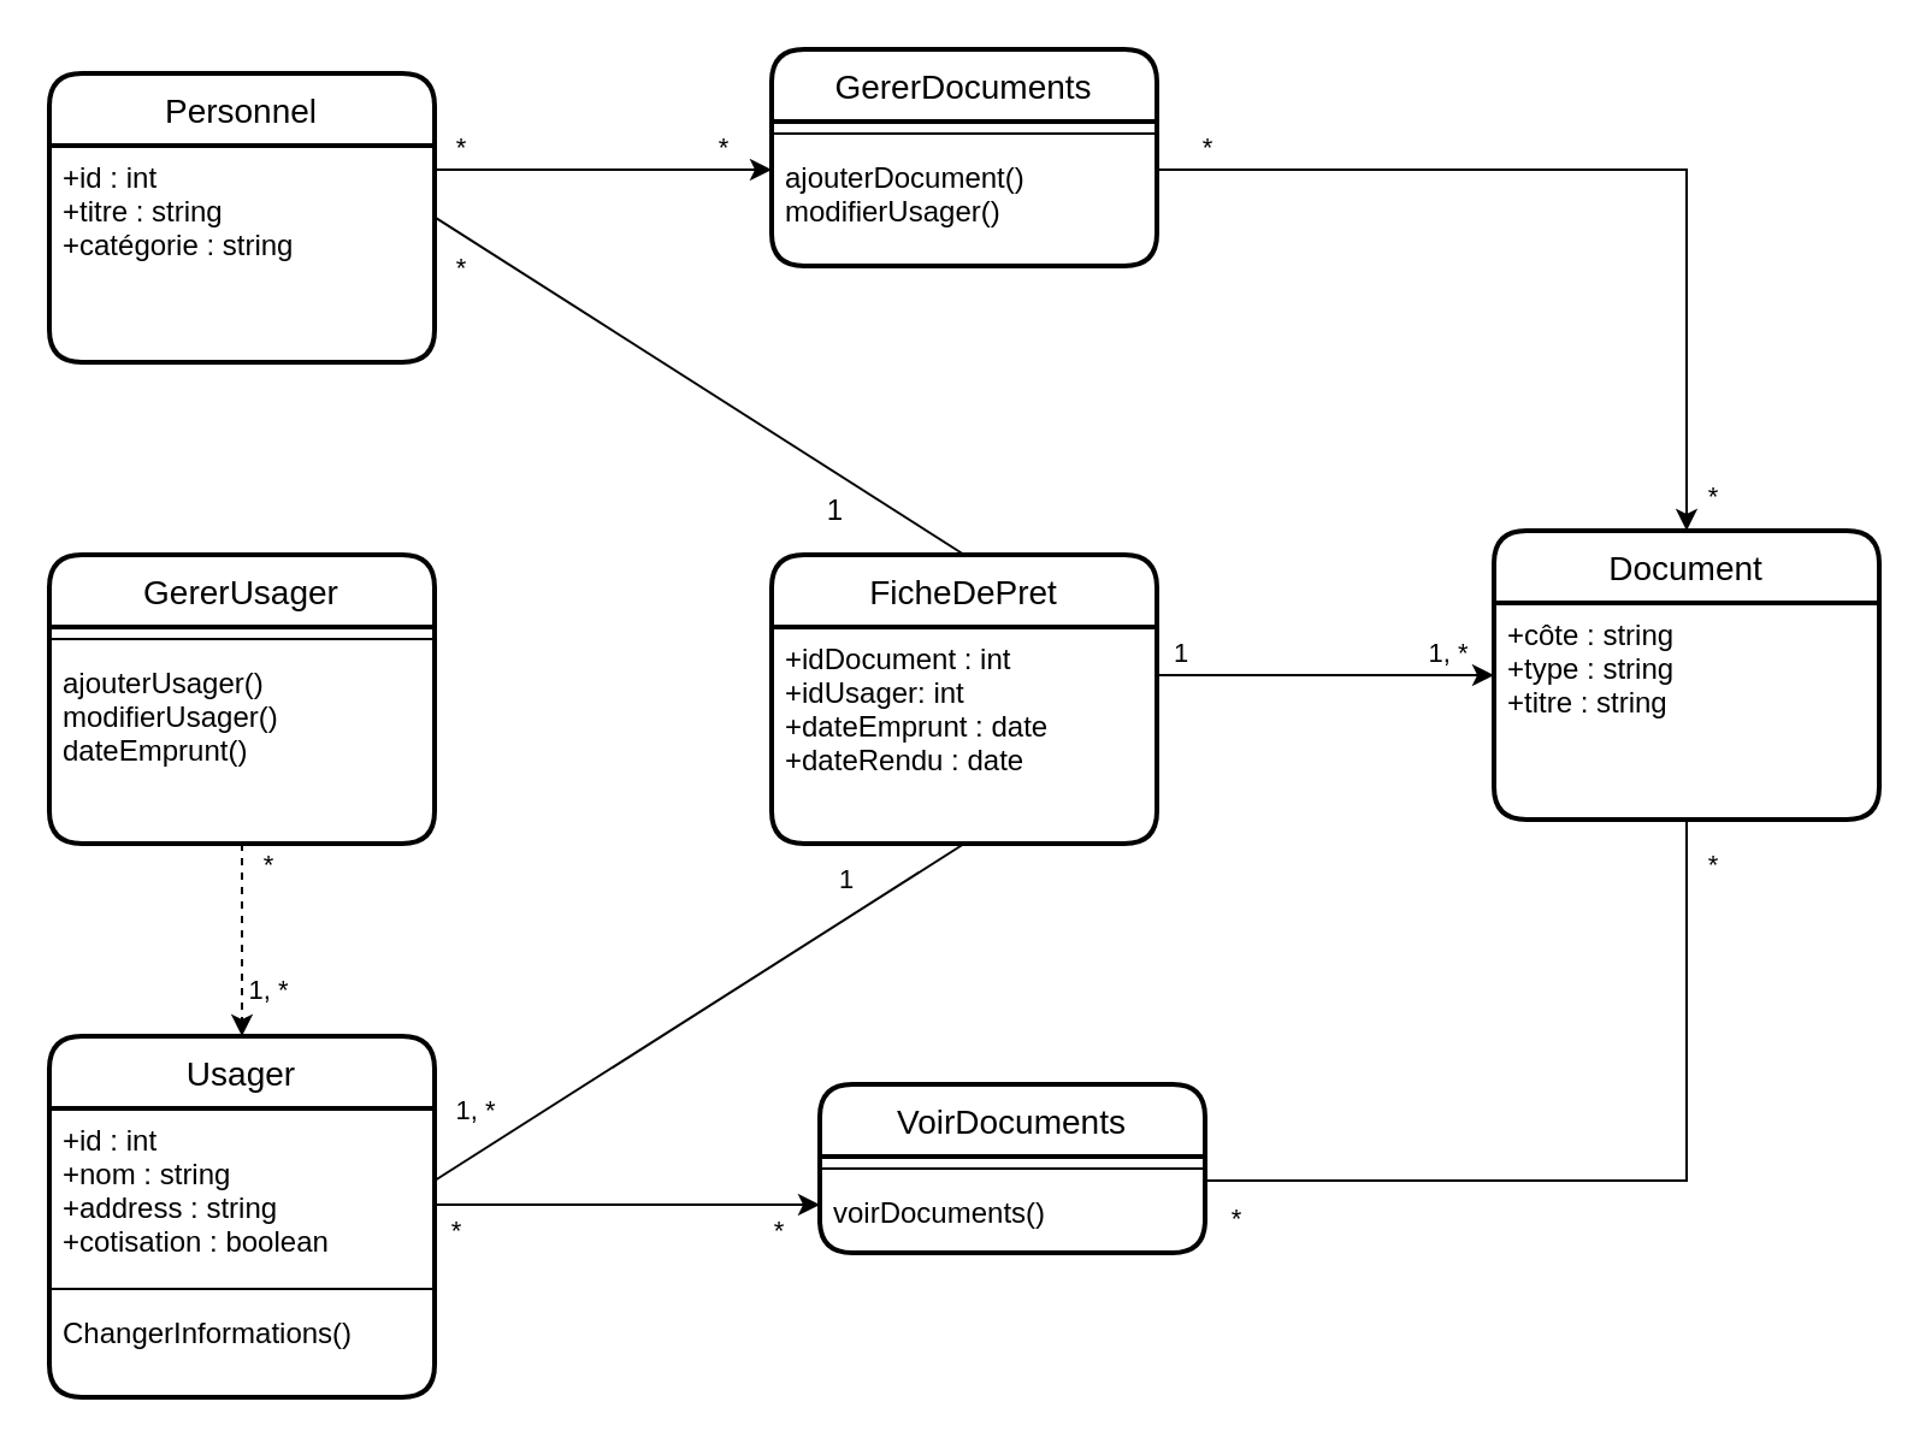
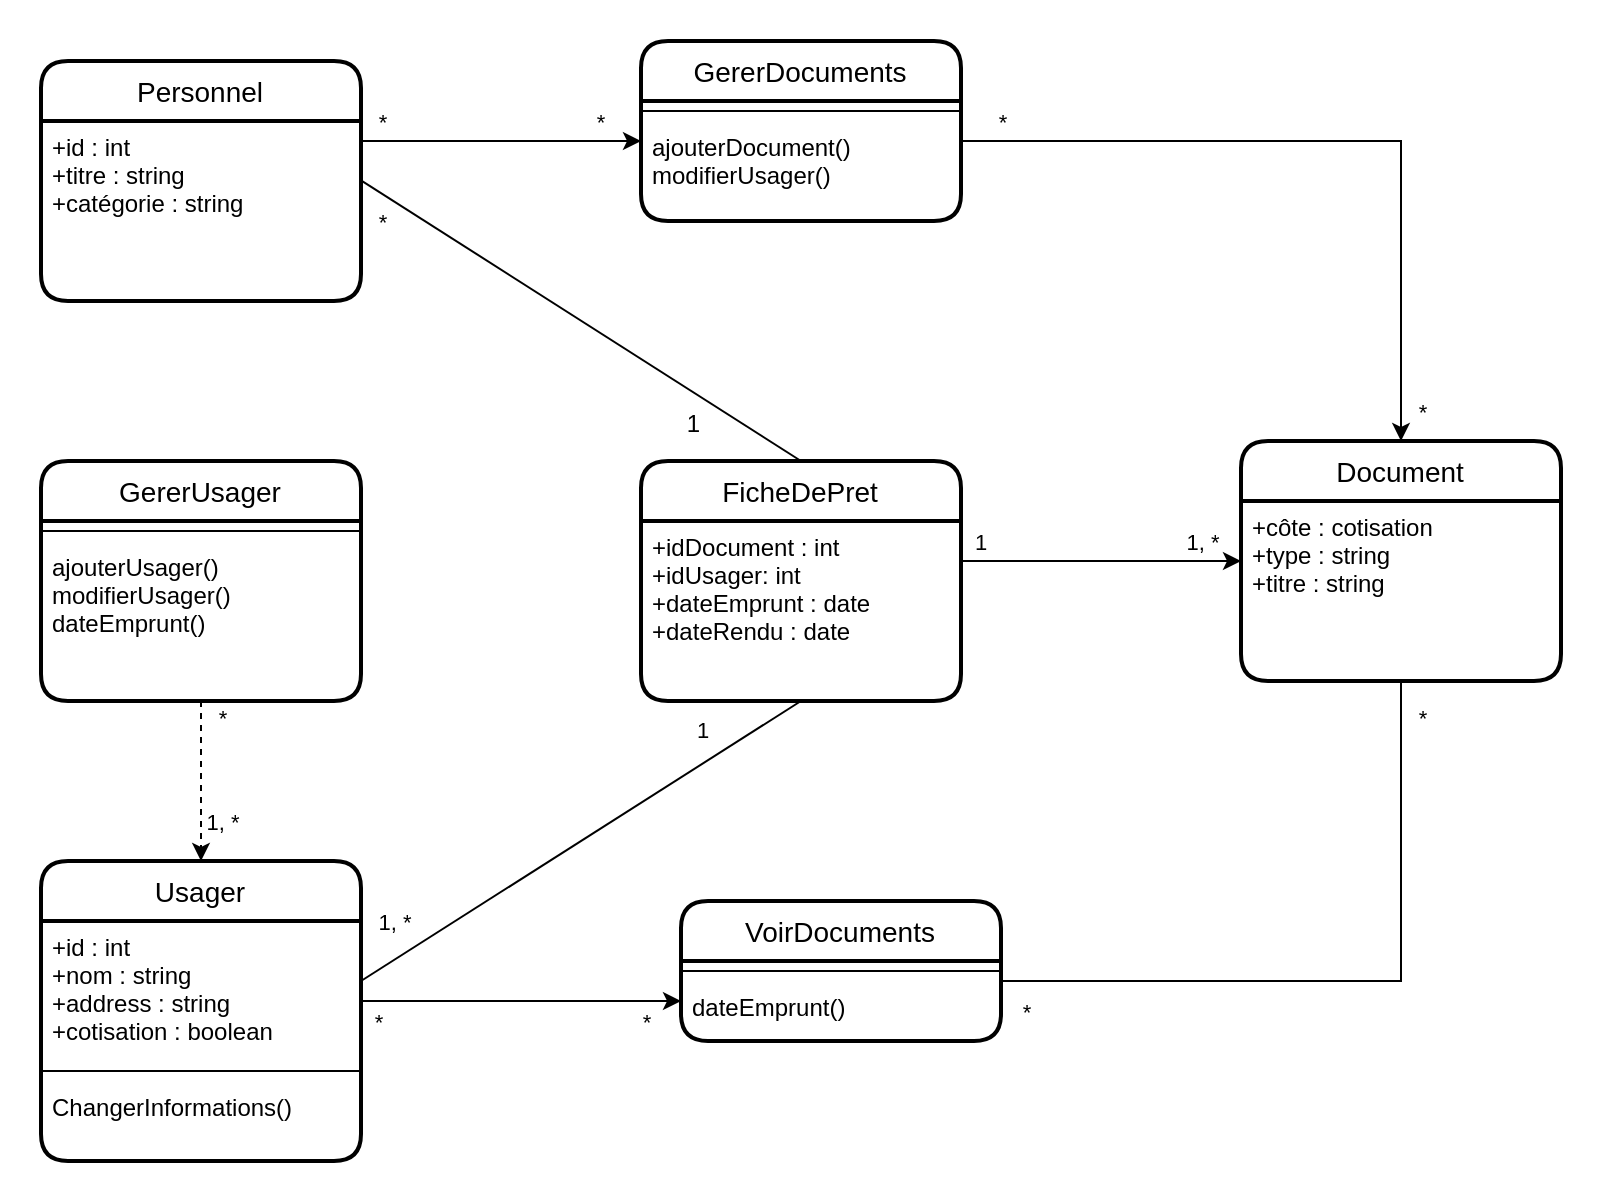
  <mxCell id="0" />
  <mxCell id="1" parent="0" />
  <mxCell id="2" value="Document" style="swimlane;childLayout=stackLayout;horizontal=1;startSize=30;horizontalStack=0;rounded=1;fontSize=14;fontStyle=0;strokeWidth=2;resizeParent=0;resizeLast=1;shadow=0;dashed=0;align=center;" parent="1" vertex="1"><mxGeometry x="620" y="220" width="160" height="120" as="geometry" /></mxCell>
- <mxCell id="3" value="+côte : string&#10;+type : string&#10;+titre : string" style="align=left;strokeColor=none;fillColor=none;spacingLeft=4;fontSize=12;verticalAlign=top;resizable=0;rotatable=0;part=1;" parent="2" vertex="1"><mxGeometry y="30" width="160" height="90" as="geometry" /></mxCell>
+ <mxCell id="3" value="+côte : cotisation&#10;+type : string&#10;+titre : string" style="align=left;strokeColor=none;fillColor=none;spacingLeft=4;fontSize=12;verticalAlign=top;resizable=0;rotatable=0;part=1;" parent="2" vertex="1"><mxGeometry y="30" width="160" height="90" as="geometry" /></mxCell>
  <mxCell id="4" value="" style="line;strokeWidth=1;rotatable=0;dashed=0;labelPosition=right;align=left;verticalAlign=middle;spacingTop=0;spacingLeft=6;points=[];portConstraint=eastwest;" parent="2" vertex="1"><mxGeometry y="120" width="160" as="geometry" /></mxCell>
  <mxCell id="5" value="Usager" style="swimlane;childLayout=stackLayout;horizontal=1;startSize=30;horizontalStack=0;rounded=1;fontSize=14;fontStyle=0;strokeWidth=2;resizeParent=0;resizeLast=1;shadow=0;dashed=0;align=center;" parent="1" vertex="1"><mxGeometry x="20" y="430" width="160" height="150" as="geometry" /></mxCell>
  <mxCell id="6" value="+id : int&#10;+nom : string&#10;+address : string&#10;+cotisation : boolean" style="text;strokeColor=none;fillColor=none;spacingLeft=4;spacingRight=4;overflow=hidden;rotatable=0;points=[[0,0.5],[1,0.5]];portConstraint=eastwest;fontSize=12;" parent="5" vertex="1"><mxGeometry y="30" width="160" height="70" as="geometry" /></mxCell>
  <mxCell id="7" value="" style="line;strokeWidth=1;rotatable=0;dashed=0;labelPosition=right;align=left;verticalAlign=middle;spacingTop=0;spacingLeft=6;points=[];portConstraint=eastwest;" parent="5" vertex="1"><mxGeometry y="100" width="160" height="10" as="geometry" /></mxCell>
  <mxCell id="8" value="ChangerInformations()" style="text;strokeColor=none;fillColor=none;spacingLeft=4;spacingRight=4;overflow=hidden;rotatable=0;points=[[0,0.5],[1,0.5]];portConstraint=eastwest;fontSize=12;" parent="5" vertex="1"><mxGeometry y="110" width="160" height="40" as="geometry" /></mxCell>
  <mxCell id="9" value="Personnel" style="swimlane;childLayout=stackLayout;horizontal=1;startSize=30;horizontalStack=0;rounded=1;fontSize=14;fontStyle=0;strokeWidth=2;resizeParent=0;resizeLast=1;shadow=0;dashed=0;align=center;" parent="1" vertex="1"><mxGeometry x="20" y="30" width="160" height="120" as="geometry"><mxRectangle x="40" y="40" width="100" height="30" as="alternateBounds" /></mxGeometry></mxCell>
  <mxCell id="10" value="+id : int&#10;+titre : string&#10;+catégorie : string" style="align=left;strokeColor=none;fillColor=none;spacingLeft=4;fontSize=12;verticalAlign=top;resizable=0;rotatable=0;part=1;" parent="9" vertex="1"><mxGeometry y="30" width="160" height="90" as="geometry" /></mxCell>
  <mxCell id="11" value="FicheDePret" style="swimlane;childLayout=stackLayout;horizontal=1;startSize=30;horizontalStack=0;rounded=1;fontSize=14;fontStyle=0;strokeWidth=2;resizeParent=0;resizeLast=1;shadow=0;dashed=0;align=center;" parent="1" vertex="1"><mxGeometry x="320" y="230" width="160" height="120" as="geometry" /></mxCell>
  <mxCell id="12" value="+idDocument : int&#10;+idUsager: int&#10;+dateEmprunt : date&#10;+dateRendu : date" style="align=left;strokeColor=none;fillColor=none;spacingLeft=4;fontSize=12;verticalAlign=top;resizable=0;rotatable=0;part=1;" parent="11" vertex="1"><mxGeometry y="30" width="160" height="90" as="geometry" /></mxCell>
  <mxCell id="13" value="" style="endArrow=none;html=1;rounded=0;entryX=0.5;entryY=0;entryDx=0;entryDy=0;" parent="1" target="11" edge="1"><mxGeometry relative="1" as="geometry"><mxPoint x="180" y="89.66" as="sourcePoint" /><mxPoint x="270" y="190" as="targetPoint" /></mxGeometry></mxCell>
  <mxCell id="14" value="1" style="resizable=0;html=1;align=right;verticalAlign=bottom;" parent="13" connectable="0" vertex="1"><mxGeometry x="1" relative="1" as="geometry"><mxPoint x="-50" y="-10" as="offset" /></mxGeometry></mxCell>
  <mxCell id="15" value="*" style="edgeLabel;html=1;align=center;verticalAlign=middle;resizable=0;points=[];" vertex="1" connectable="0" parent="13"><mxGeometry x="-0.937" y="1" relative="1" as="geometry"><mxPoint x="3" y="17" as="offset" /></mxGeometry></mxCell>
  <mxCell id="16" value="VoirDocuments" style="swimlane;childLayout=stackLayout;horizontal=1;startSize=30;horizontalStack=0;rounded=1;fontSize=14;fontStyle=0;strokeWidth=2;resizeParent=0;resizeLast=1;shadow=0;dashed=0;align=center;" parent="1" vertex="1"><mxGeometry x="340" y="450" width="160" height="70" as="geometry" /></mxCell>
  <mxCell id="17" value="" style="line;strokeWidth=1;rotatable=0;dashed=0;labelPosition=right;align=left;verticalAlign=middle;spacingTop=0;spacingLeft=6;points=[];portConstraint=eastwest;" parent="16" vertex="1"><mxGeometry y="30" width="160" height="10" as="geometry" /></mxCell>
- <mxCell id="18" value="voirDocuments()" style="align=left;strokeColor=none;fillColor=none;spacingLeft=4;fontSize=12;verticalAlign=top;resizable=0;rotatable=0;part=1;" parent="16" vertex="1"><mxGeometry y="40" width="160" height="30" as="geometry" /></mxCell>
+ <mxCell id="18" value="dateEmprunt()" style="align=left;strokeColor=none;fillColor=none;spacingLeft=4;fontSize=12;verticalAlign=top;resizable=0;rotatable=0;part=1;" parent="16" vertex="1"><mxGeometry y="40" width="160" height="30" as="geometry" /></mxCell>
  <mxCell id="19" value="GererDocuments" style="swimlane;childLayout=stackLayout;horizontal=1;startSize=30;horizontalStack=0;rounded=1;fontSize=14;fontStyle=0;strokeWidth=2;resizeParent=0;resizeLast=1;shadow=0;dashed=0;align=center;" parent="1" vertex="1"><mxGeometry x="320" y="20" width="160" height="90" as="geometry" /></mxCell>
  <mxCell id="20" value="" style="line;strokeWidth=1;rotatable=0;dashed=0;labelPosition=right;align=left;verticalAlign=middle;spacingTop=0;spacingLeft=6;points=[];portConstraint=eastwest;" parent="19" vertex="1"><mxGeometry y="30" width="160" height="10" as="geometry" /></mxCell>
  <mxCell id="21" value="ajouterDocument()&#10;modifierUsager()&#10;" style="align=left;strokeColor=none;fillColor=none;spacingLeft=4;fontSize=12;verticalAlign=top;resizable=0;rotatable=0;part=1;" parent="19" vertex="1"><mxGeometry y="40" width="160" height="50" as="geometry" /></mxCell>
  <mxCell id="22" style="edgeStyle=orthogonalEdgeStyle;rounded=0;orthogonalLoop=1;jettySize=auto;html=1;exitX=1;exitY=0.5;exitDx=0;exitDy=0;" parent="1" source="10" edge="1"><mxGeometry relative="1" as="geometry"><mxPoint x="320" y="70" as="targetPoint" /><Array as="points"><mxPoint x="180" y="70" /><mxPoint x="320" y="70" /></Array></mxGeometry></mxCell>
  <mxCell id="23" value="*" style="edgeLabel;html=1;align=center;verticalAlign=middle;resizable=0;points=[];" vertex="1" connectable="0" parent="22"><mxGeometry x="-0.488" y="2" relative="1" as="geometry"><mxPoint y="-8" as="offset" /></mxGeometry></mxCell>
  <mxCell id="24" value="*" style="edgeLabel;html=1;align=center;verticalAlign=middle;resizable=0;points=[];" vertex="1" connectable="0" parent="22"><mxGeometry x="0.759" y="1" relative="1" as="geometry"><mxPoint y="-9" as="offset" /></mxGeometry></mxCell>
  <mxCell id="25" style="edgeStyle=orthogonalEdgeStyle;rounded=0;orthogonalLoop=1;jettySize=auto;html=1;entryX=0.5;entryY=0;entryDx=0;entryDy=0;" parent="1" target="2" edge="1"><mxGeometry relative="1" as="geometry"><Array as="points"><mxPoint x="480" y="70" /><mxPoint x="700" y="70" /></Array><mxPoint x="480" y="70" as="sourcePoint" /></mxGeometry></mxCell>
  <mxCell id="26" value="*" style="edgeLabel;html=1;align=center;verticalAlign=middle;resizable=0;points=[];" vertex="1" connectable="0" parent="25"><mxGeometry x="-0.888" y="-1" relative="1" as="geometry"><mxPoint x="-1" y="-11" as="offset" /></mxGeometry></mxCell>
  <mxCell id="27" value="*" style="edgeLabel;html=1;align=center;verticalAlign=middle;resizable=0;points=[];" vertex="1" connectable="0" parent="25"><mxGeometry x="0.917" relative="1" as="geometry"><mxPoint x="10" as="offset" /></mxGeometry></mxCell>
  <mxCell id="28" style="edgeStyle=orthogonalEdgeStyle;rounded=0;orthogonalLoop=1;jettySize=auto;html=1;exitX=0.5;exitY=1;exitDx=0;exitDy=0;entryX=0.5;entryY=0;entryDx=0;entryDy=0;dashed=1;" parent="1" source="31" target="5" edge="1"><mxGeometry relative="1" as="geometry" /></mxCell>
  <mxCell id="29" value="*" style="edgeLabel;html=1;align=center;verticalAlign=middle;resizable=0;points=[];" vertex="1" connectable="0" parent="28"><mxGeometry x="-0.793" relative="1" as="geometry"><mxPoint x="10" as="offset" /></mxGeometry></mxCell>
  <mxCell id="30" value="1, *" style="edgeLabel;html=1;align=center;verticalAlign=middle;resizable=0;points=[];" vertex="1" connectable="0" parent="28"><mxGeometry x="0.679" relative="1" as="geometry"><mxPoint x="10" y="-7" as="offset" /></mxGeometry></mxCell>
  <mxCell id="31" value="GererUsager" style="swimlane;childLayout=stackLayout;horizontal=1;startSize=30;horizontalStack=0;rounded=1;fontSize=14;fontStyle=0;strokeWidth=2;resizeParent=0;resizeLast=1;shadow=0;dashed=0;align=center;" parent="1" vertex="1"><mxGeometry x="20" y="230" width="160" height="120" as="geometry" /></mxCell>
  <mxCell id="32" value="" style="line;strokeWidth=1;rotatable=0;dashed=0;labelPosition=right;align=left;verticalAlign=middle;spacingTop=0;spacingLeft=6;points=[];portConstraint=eastwest;" parent="31" vertex="1"><mxGeometry y="30" width="160" height="10" as="geometry" /></mxCell>
  <mxCell id="33" value="ajouterUsager()&#10;modifierUsager()&#10;dateEmprunt()" style="align=left;strokeColor=none;fillColor=none;spacingLeft=4;fontSize=12;verticalAlign=top;resizable=0;rotatable=0;part=1;" parent="31" vertex="1"><mxGeometry y="40" width="160" height="80" as="geometry" /></mxCell>
  <mxCell id="34" style="edgeStyle=orthogonalEdgeStyle;rounded=0;orthogonalLoop=1;jettySize=auto;html=1;exitX=1;exitY=0.25;exitDx=0;exitDy=0;" parent="1" source="12" edge="1"><mxGeometry relative="1" as="geometry"><Array as="points"><mxPoint x="480" y="280" /><mxPoint x="620" y="280" /></Array><mxPoint x="620" y="280" as="targetPoint" /></mxGeometry></mxCell>
  <mxCell id="35" value="1, *" style="edgeLabel;html=1;align=center;verticalAlign=middle;resizable=0;points=[];" parent="34" vertex="1" connectable="0"><mxGeometry x="0.751" y="1" relative="1" as="geometry"><mxPoint x="-2" y="-9" as="offset" /></mxGeometry></mxCell>
  <mxCell id="36" value="1" style="edgeLabel;html=1;align=center;verticalAlign=middle;resizable=0;points=[];" vertex="1" connectable="0" parent="34"><mxGeometry x="-0.835" relative="1" as="geometry"><mxPoint y="-10" as="offset" /></mxGeometry></mxCell>
  <mxCell id="37" style="edgeStyle=orthogonalEdgeStyle;rounded=0;orthogonalLoop=1;jettySize=auto;html=1;exitX=1;exitY=0;exitDx=0;exitDy=0;endArrow=none;" parent="1" source="18" target="3" edge="1"><mxGeometry relative="1" as="geometry"><Array as="points"><mxPoint x="700" y="490" /></Array></mxGeometry></mxCell>
  <mxCell id="38" value="*" style="edgeLabel;html=1;align=center;verticalAlign=middle;resizable=0;points=[];" vertex="1" connectable="0" parent="37"><mxGeometry x="-0.934" y="1" relative="1" as="geometry"><mxPoint y="16" as="offset" /></mxGeometry></mxCell>
  <mxCell id="39" value="*" style="edgeLabel;html=1;align=center;verticalAlign=middle;resizable=0;points=[];" vertex="1" connectable="0" parent="37"><mxGeometry x="0.895" y="-2" relative="1" as="geometry"><mxPoint x="8" as="offset" /></mxGeometry></mxCell>
  <mxCell id="40" style="edgeStyle=orthogonalEdgeStyle;rounded=0;orthogonalLoop=1;jettySize=auto;html=1;exitX=1;exitY=0.5;exitDx=0;exitDy=0;" parent="1" source="6" edge="1"><mxGeometry relative="1" as="geometry"><mxPoint x="340" y="500" as="targetPoint" /><Array as="points"><mxPoint x="180" y="500" /><mxPoint x="340" y="500" /></Array></mxGeometry></mxCell>
  <mxCell id="41" value="*" style="edgeLabel;html=1;align=center;verticalAlign=middle;resizable=0;points=[];" vertex="1" connectable="0" parent="40"><mxGeometry x="-0.848" y="1" relative="1" as="geometry"><mxPoint y="11" as="offset" /></mxGeometry></mxCell>
  <mxCell id="42" value="*" style="edgeLabel;html=1;align=center;verticalAlign=middle;resizable=0;points=[];" vertex="1" connectable="0" parent="40"><mxGeometry x="0.779" relative="1" as="geometry"><mxPoint y="10" as="offset" /></mxGeometry></mxCell>
  <mxCell id="43" value="" style="endArrow=none;html=1;rounded=0;entryX=0.5;entryY=1;entryDx=0;entryDy=0;" edge="1" parent="1" target="12"><mxGeometry width="50" height="50" relative="1" as="geometry"><mxPoint x="180" y="490" as="sourcePoint" /><mxPoint x="230" y="440" as="targetPoint" /></mxGeometry></mxCell>
  <mxCell id="44" value="1, *" style="edgeLabel;html=1;align=center;verticalAlign=middle;resizable=0;points=[];" vertex="1" connectable="0" parent="43"><mxGeometry x="-0.848" relative="1" as="geometry"><mxPoint y="-19" as="offset" /></mxGeometry></mxCell>
  <mxCell id="45" value="1" style="edgeLabel;html=1;align=center;verticalAlign=middle;resizable=0;points=[];" vertex="1" connectable="0" parent="43"><mxGeometry x="0.811" y="-2" relative="1" as="geometry"><mxPoint x="-30" as="offset" /></mxGeometry></mxCell>
